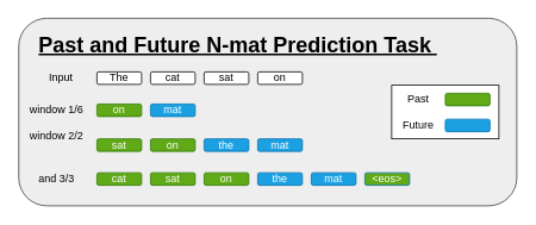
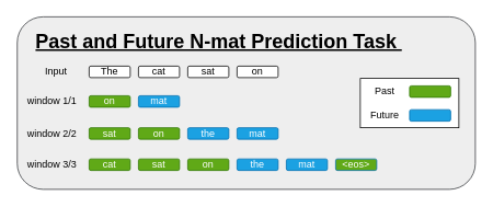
  <mxCell id="0" />
  <mxCell id="1" parent="0" />
  <mxCell id="2" value="" style="rounded=1;whiteSpace=wrap;html=1;fillColor=#eeeeee;strokeColor=#36393d;" parent="1" vertex="1"><mxGeometry x="20.5" y="20" width="557.5" height="210" as="geometry" /></mxCell>
  <mxCell id="3" value="The" style="rounded=1;whiteSpace=wrap;html=1;" parent="1" vertex="1"><mxGeometry x="108" y="80" width="50" height="14" as="geometry" /></mxCell>
- <mxCell id="4" value="window 1/6" style="text;html=1;strokeColor=none;fillColor=none;align=center;verticalAlign=middle;whiteSpace=wrap;rounded=0;" parent="1" vertex="1"><mxGeometry x="28" y="113" width="70" height="20" as="geometry" /></mxCell>
+ <mxCell id="4" value="window 1/1" style="text;html=1;strokeColor=none;fillColor=none;align=center;verticalAlign=middle;whiteSpace=wrap;rounded=0;" parent="1" vertex="1"><mxGeometry x="28" y="113" width="70" height="20" as="geometry" /></mxCell>
  <mxCell id="5" value="cat" style="rounded=1;whiteSpace=wrap;html=1;" parent="1" vertex="1"><mxGeometry x="168" y="80" width="50" height="14" as="geometry" /></mxCell>
  <mxCell id="6" value="sat" style="rounded=1;whiteSpace=wrap;html=1;" parent="1" vertex="1"><mxGeometry x="228" y="80" width="50" height="14" as="geometry" /></mxCell>
  <mxCell id="7" value="on" style="rounded=1;whiteSpace=wrap;html=1;" parent="1" vertex="1"><mxGeometry x="288" y="80" width="50" height="14" as="geometry" /></mxCell>
  <mxCell id="8" value="on" style="rounded=1;whiteSpace=wrap;html=1;fillColor=#60a917;strokeColor=#2D7600;fontColor=#ffffff;" parent="1" vertex="1"><mxGeometry x="108" y="116" width="50" height="14" as="geometry" /></mxCell>
  <mxCell id="9" value="mat" style="rounded=1;whiteSpace=wrap;html=1;fillColor=#1ba1e2;strokeColor=#006EAF;fontColor=#ffffff;" parent="1" vertex="1"><mxGeometry x="168" y="116" width="50" height="14" as="geometry" /></mxCell>
- <mxCell id="10" value="window 2/2" style="text;html=1;strokeColor=none;fillColor=none;align=center;verticalAlign=middle;whiteSpace=wrap;rounded=0;" parent="1" vertex="1"><mxGeometry x="28" y="142" width="70" height="20" as="geometry" /></mxCell>
+ <mxCell id="10" value="window 2/2" style="text;html=1;strokeColor=none;fillColor=none;align=center;verticalAlign=middle;whiteSpace=wrap;rounded=0;" parent="1" vertex="1"><mxGeometry x="28" y="152" width="70" height="20" as="geometry" /></mxCell>
  <mxCell id="11" value="sat" style="rounded=1;whiteSpace=wrap;html=1;fillColor=#60a917;strokeColor=#2D7600;fontColor=#ffffff;" parent="1" vertex="1"><mxGeometry x="108" y="155" width="50" height="14" as="geometry" /></mxCell>
  <mxCell id="12" value="mat" style="rounded=1;whiteSpace=wrap;html=1;fillColor=#1ba1e2;strokeColor=#006EAF;fontColor=#ffffff;" parent="1" vertex="1"><mxGeometry x="288" y="155" width="50" height="14" as="geometry" /></mxCell>
  <mxCell id="13" value="on" style="rounded=1;whiteSpace=wrap;html=1;fillColor=#60a917;strokeColor=#2D7600;fontColor=#ffffff;" parent="1" vertex="1"><mxGeometry x="168" y="155" width="50" height="14" as="geometry" /></mxCell>
  <mxCell id="14" value="the" style="rounded=1;whiteSpace=wrap;html=1;fillColor=#1ba1e2;strokeColor=#006EAF;fontColor=#ffffff;" parent="1" vertex="1"><mxGeometry x="228" y="155" width="50" height="14" as="geometry" /></mxCell>
- <mxCell id="15" value="and 3/3" style="text;html=1;strokeColor=none;fillColor=none;align=center;verticalAlign=middle;whiteSpace=wrap;rounded=0;" parent="1" vertex="1"><mxGeometry x="28" y="190" width="70" height="20" as="geometry" /></mxCell>
+ <mxCell id="15" value="window 3/3" style="text;html=1;strokeColor=none;fillColor=none;align=center;verticalAlign=middle;whiteSpace=wrap;rounded=0;" parent="1" vertex="1"><mxGeometry x="28" y="190" width="70" height="20" as="geometry" /></mxCell>
  <mxCell id="16" value="cat" style="rounded=1;whiteSpace=wrap;html=1;fillColor=#60a917;strokeColor=#2D7600;fontColor=#ffffff;" parent="1" vertex="1"><mxGeometry x="108" y="193" width="50" height="14" as="geometry" /></mxCell>
  <mxCell id="17" value="mat" style="rounded=1;whiteSpace=wrap;html=1;fillColor=#1ba1e2;strokeColor=#006EAF;fontColor=#ffffff;" parent="1" vertex="1"><mxGeometry x="348" y="193" width="50" height="14" as="geometry" /></mxCell>
  <mxCell id="18" value="sat" style="rounded=1;whiteSpace=wrap;html=1;fillColor=#60a917;strokeColor=#2D7600;fontColor=#ffffff;" parent="1" vertex="1"><mxGeometry x="168" y="193" width="50" height="14" as="geometry" /></mxCell>
  <mxCell id="19" value="the" style="rounded=1;whiteSpace=wrap;html=1;fillColor=#1ba1e2;strokeColor=#006EAF;fontColor=#ffffff;" parent="1" vertex="1"><mxGeometry x="288" y="193" width="50" height="14" as="geometry" /></mxCell>
  <mxCell id="20" value="&amp;lt;eos&amp;gt;" style="rounded=1;whiteSpace=wrap;html=1;fillColor=#60a917;strokeColor=#006EAF;fontColor=#ffffff;" parent="1" vertex="1"><mxGeometry x="408" y="193" width="50" height="14" as="geometry" /></mxCell>
  <mxCell id="21" value="on" style="rounded=1;whiteSpace=wrap;html=1;fillColor=#60a917;strokeColor=#2D7600;fontColor=#ffffff;" parent="1" vertex="1"><mxGeometry x="228" y="193" width="50" height="14" as="geometry" /></mxCell>
  <mxCell id="22" value="Input" style="text;html=1;strokeColor=none;fillColor=none;align=center;verticalAlign=middle;whiteSpace=wrap;rounded=0;" parent="1" vertex="1"><mxGeometry x="38" y="77" width="60" height="20" as="geometry" /></mxCell>
  <mxCell id="23" value="" style="rounded=0;whiteSpace=wrap;html=1;" parent="1" vertex="1"><mxGeometry x="438" y="95" width="120" height="60" as="geometry" /></mxCell>
  <mxCell id="24" value="" style="rounded=1;whiteSpace=wrap;html=1;fillColor=#60a917;strokeColor=#2D7600;fontColor=#ffffff;" parent="1" vertex="1"><mxGeometry x="498" y="104" width="50" height="14" as="geometry" /></mxCell>
  <mxCell id="25" value="" style="rounded=1;whiteSpace=wrap;html=1;fillColor=#1ba1e2;strokeColor=#006EAF;fontColor=#ffffff;" parent="1" vertex="1"><mxGeometry x="498" y="133" width="50" height="14" as="geometry" /></mxCell>
  <mxCell id="26" value="Past" style="text;html=1;strokeColor=none;fillColor=none;align=center;verticalAlign=middle;whiteSpace=wrap;rounded=0;" parent="1" vertex="1"><mxGeometry x="448" y="101" width="40" height="20" as="geometry" /></mxCell>
  <mxCell id="27" value="Future" style="text;html=1;strokeColor=none;fillColor=none;align=center;verticalAlign=middle;whiteSpace=wrap;rounded=0;" parent="1" vertex="1"><mxGeometry x="448" y="130" width="40" height="20" as="geometry" /></mxCell>
  <mxCell id="28" value="&lt;h1&gt;Past and Future N-mat Prediction Task&amp;nbsp;&lt;/h1&gt;" style="text;html=1;strokeColor=none;fillColor=none;spacing=5;spacingTop=-20;whiteSpace=wrap;overflow=hidden;rounded=0;fontStyle=4" parent="1" vertex="1"><mxGeometry x="38" y="30" width="480" height="40" as="geometry" /></mxCell>
